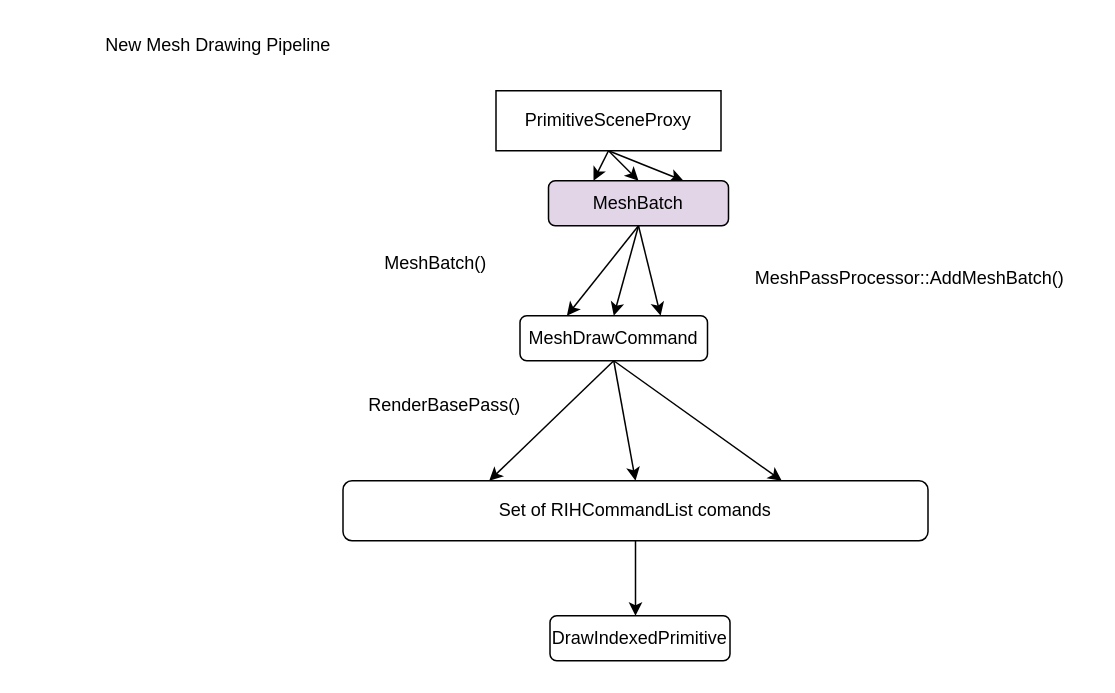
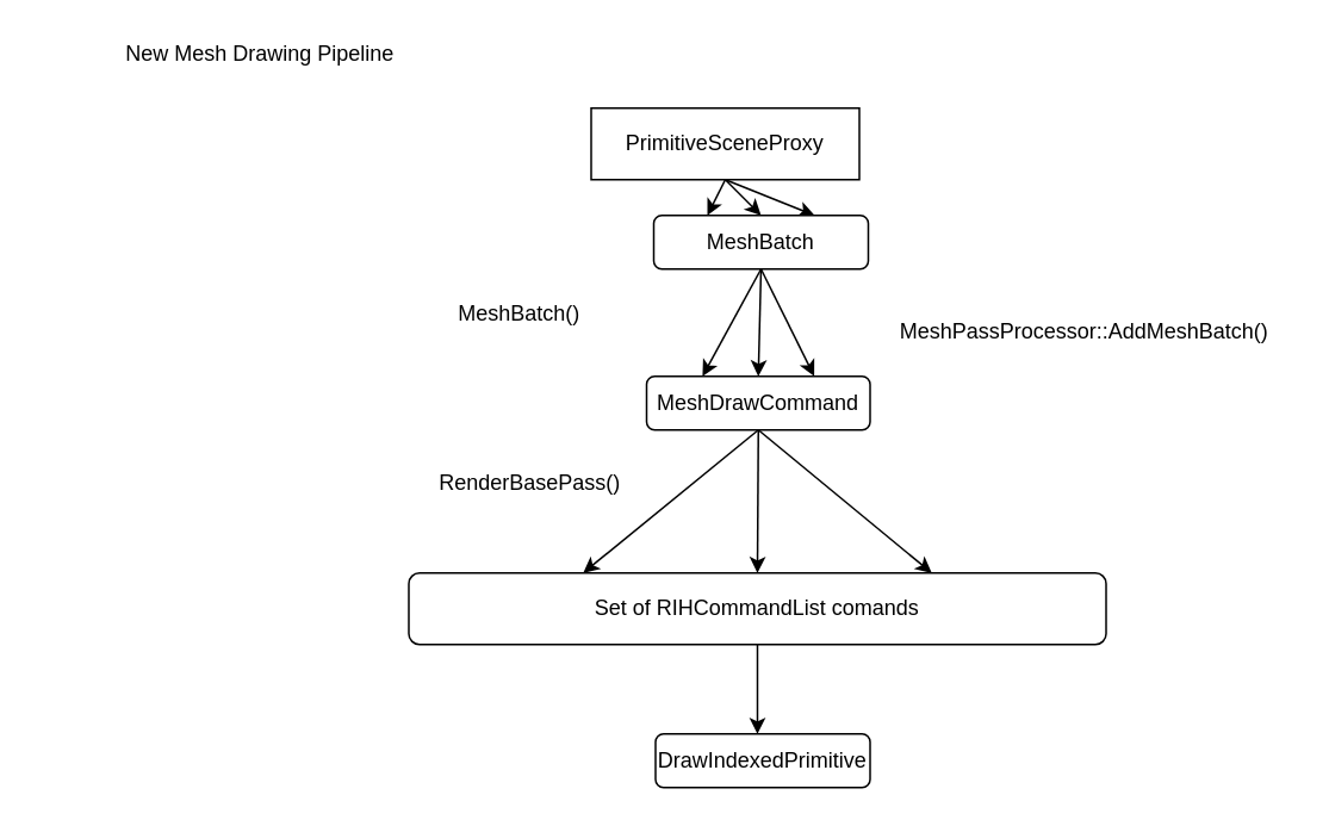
  <mxCell id="0" />
  <mxCell id="1" parent="0" />
  <mxCell id="2" value="New Mesh Drawing Pipeline" style="text;html=1;strokeColor=none;fillColor=none;align=center;verticalAlign=middle;whiteSpace=wrap;rounded=0;" parent="1" vertex="1"><mxGeometry x="20" y="20" width="250" height="20" as="geometry" /></mxCell>
  <mxCell id="3" value="PrimitiveSceneProxy&lt;br&gt;" style="rounded=0;whiteSpace=wrap;html=1;" parent="1" vertex="1"><mxGeometry x="330" y="60" width="150" height="40" as="geometry" /></mxCell>
  <mxCell id="4" value="" style="endArrow=classic;html=1;exitX=0.5;exitY=1;exitDx=0;exitDy=0;entryX=0.25;entryY=0;entryDx=0;entryDy=0;" parent="1" source="3" target="7" edge="1"><mxGeometry width="50" height="50" relative="1" as="geometry"><mxPoint x="370" y="150" as="sourcePoint" /><mxPoint x="390" y="130" as="targetPoint" /></mxGeometry></mxCell>
  <mxCell id="5" value="" style="endArrow=classic;html=1;exitX=0.5;exitY=1;exitDx=0;exitDy=0;entryX=0.5;entryY=0;entryDx=0;entryDy=0;" parent="1" source="3" target="7" edge="1"><mxGeometry width="50" height="50" relative="1" as="geometry"><mxPoint x="412.5" y="112.56" as="sourcePoint" /><mxPoint x="425" y="130" as="targetPoint" /></mxGeometry></mxCell>
  <mxCell id="6" value="" style="endArrow=classic;html=1;exitX=0.5;exitY=1;exitDx=0;exitDy=0;entryX=0.75;entryY=0;entryDx=0;entryDy=0;" parent="1" source="3" target="7" edge="1"><mxGeometry width="50" height="50" relative="1" as="geometry"><mxPoint x="422.5" y="122.56" as="sourcePoint" /><mxPoint x="460" y="130" as="targetPoint" /></mxGeometry></mxCell>
- <mxCell id="7" value="MeshBatch&lt;br&gt;" style="rounded=1;whiteSpace=wrap;html=1;fillColor=#e1d5e7;" parent="1" vertex="1"><mxGeometry x="365" y="120" width="120" height="30" as="geometry" /></mxCell>
- <mxCell id="8" value="MeshDrawCommand" style="rounded=1;whiteSpace=wrap;html=1;" parent="1" vertex="1"><mxGeometry x="346" y="210" width="125" height="30" as="geometry" /></mxCell>
+ <mxCell id="7" value="MeshBatch&lt;br&gt;" style="rounded=1;whiteSpace=wrap;html=1;" parent="1" vertex="1"><mxGeometry x="365" y="120" width="120" height="30" as="geometry" /></mxCell>
+ <mxCell id="8" value="MeshDrawCommand" style="rounded=1;whiteSpace=wrap;html=1;" parent="1" vertex="1"><mxGeometry x="361" y="210" width="125" height="30" as="geometry" /></mxCell>
  <mxCell id="9" value="" style="endArrow=classic;html=1;exitX=0.5;exitY=1;exitDx=0;exitDy=0;entryX=0.25;entryY=0;entryDx=0;entryDy=0;" parent="1" source="7" target="8" edge="1"><mxGeometry width="50" height="50" relative="1" as="geometry"><mxPoint x="370" y="210" as="sourcePoint" /><mxPoint x="340" y="210" as="targetPoint" /></mxGeometry></mxCell>
  <mxCell id="10" value="" style="endArrow=classic;html=1;entryX=0.5;entryY=0;entryDx=0;entryDy=0;exitX=0.5;exitY=1;exitDx=0;exitDy=0;" parent="1" source="7" target="8" edge="1"><mxGeometry width="50" height="50" relative="1" as="geometry"><mxPoint x="500" y="170" as="sourcePoint" /><mxPoint x="550" y="120" as="targetPoint" /></mxGeometry></mxCell>
  <mxCell id="11" value="" style="endArrow=classic;html=1;entryX=0.75;entryY=0;entryDx=0;entryDy=0;exitX=0.5;exitY=1;exitDx=0;exitDy=0;" parent="1" source="7" target="8" edge="1"><mxGeometry width="50" height="50" relative="1" as="geometry"><mxPoint x="500" y="170" as="sourcePoint" /><mxPoint x="550" y="120" as="targetPoint" /></mxGeometry></mxCell>
  <mxCell id="12" value="MeshBatch()" style="text;html=1;strokeColor=none;fillColor=none;align=center;verticalAlign=middle;whiteSpace=wrap;rounded=0;" parent="1" vertex="1"><mxGeometry x="260" y="165" width="60" height="20" as="geometry" /></mxCell>
  <mxCell id="13" value="Set of RIHCommandList comands" style="rounded=1;whiteSpace=wrap;html=1;" parent="1" vertex="1"><mxGeometry x="228" y="320" width="390" height="40" as="geometry" /></mxCell>
  <mxCell id="14" value="" style="endArrow=classic;html=1;entryX=0.25;entryY=0;entryDx=0;entryDy=0;exitX=0.5;exitY=1;exitDx=0;exitDy=0;" parent="1" source="8" target="13" edge="1"><mxGeometry width="50" height="50" relative="1" as="geometry"><mxPoint x="20" y="450" as="sourcePoint" /><mxPoint x="70" y="400" as="targetPoint" /></mxGeometry></mxCell>
  <mxCell id="15" value="" style="endArrow=classic;html=1;entryX=0.5;entryY=0;entryDx=0;entryDy=0;exitX=0.5;exitY=1;exitDx=0;exitDy=0;" parent="1" source="8" target="13" edge="1"><mxGeometry width="50" height="50" relative="1" as="geometry"><mxPoint x="440" y="260" as="sourcePoint" /><mxPoint x="490" y="210" as="targetPoint" /></mxGeometry></mxCell>
  <mxCell id="16" value="" style="endArrow=classic;html=1;entryX=0.75;entryY=0;entryDx=0;entryDy=0;exitX=0.5;exitY=1;exitDx=0;exitDy=0;" parent="1" source="8" target="13" edge="1"><mxGeometry width="50" height="50" relative="1" as="geometry"><mxPoint x="450" y="270" as="sourcePoint" /><mxPoint x="500" y="220" as="targetPoint" /></mxGeometry></mxCell>
  <mxCell id="17" value="RenderBasePass()&lt;br&gt;" style="text;html=1;strokeColor=none;fillColor=none;align=center;verticalAlign=middle;whiteSpace=wrap;rounded=0;" parent="1" vertex="1"><mxGeometry x="231" y="260" width="130" height="20" as="geometry" /></mxCell>
  <mxCell id="18" value="" style="endArrow=classic;html=1;exitX=0.5;exitY=1;exitDx=0;exitDy=0;" parent="1" source="13" edge="1"><mxGeometry width="50" height="50" relative="1" as="geometry"><mxPoint x="20" y="420" as="sourcePoint" /><mxPoint x="423" y="410" as="targetPoint" /></mxGeometry></mxCell>
  <mxCell id="19" value="DrawIndexedPrimitive&lt;br&gt;" style="rounded=1;whiteSpace=wrap;html=1;" parent="1" vertex="1"><mxGeometry x="366" y="410" width="120" height="30" as="geometry" /></mxCell>
  <mxCell id="20" value="MeshPassProcessor::AddMeshBatch()" style="text;html=1;strokeColor=none;fillColor=none;align=center;verticalAlign=middle;whiteSpace=wrap;rounded=0;" parent="1" vertex="1"><mxGeometry x="491" y="175" width="230" height="20" as="geometry" /></mxCell>
